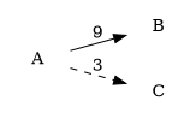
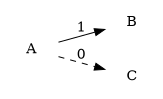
  digraph {
    rankdir=LR
    node [shape=plaintext]
    A
    B
    C
-   A -> B [label=9 style=solid]
-   A -> C [label=3 style=dashed]
+   A -> B [label=1 style=solid]
+   A -> C [label=0 style=dashed]
  }
